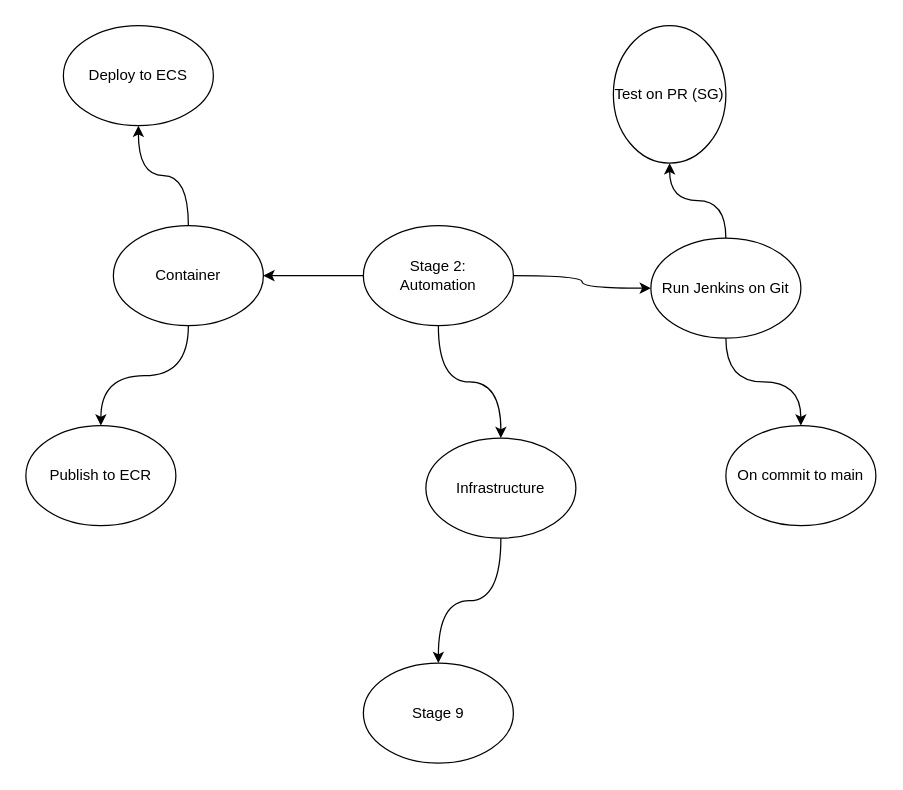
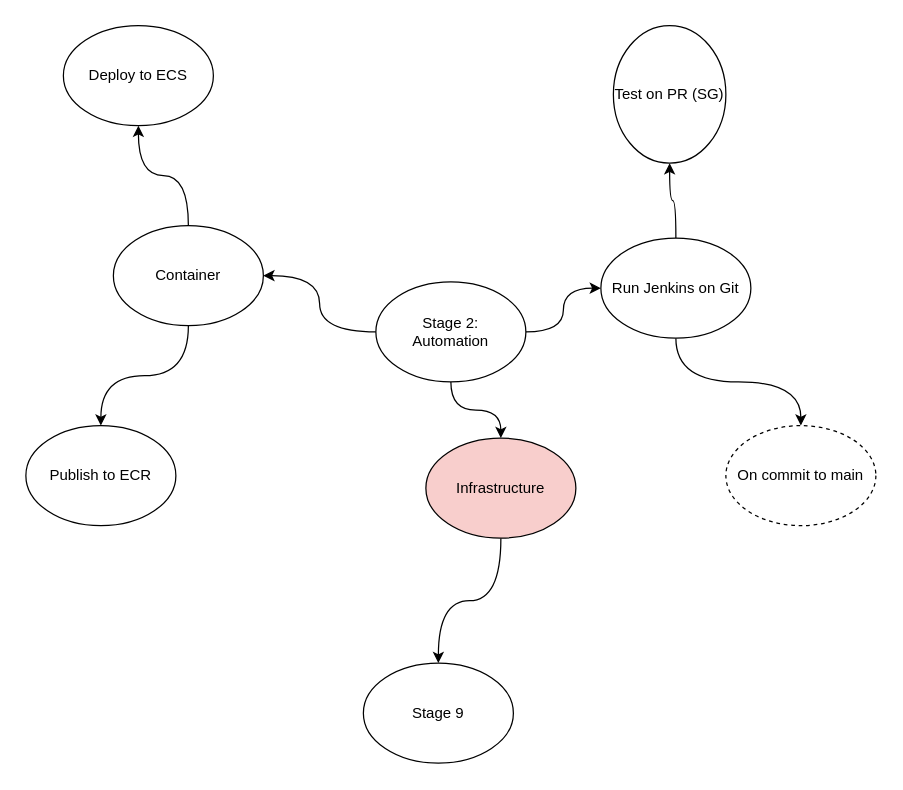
  <mxCell id="0" />
  <mxCell id="1" parent="0" />
  <mxCell id="2" value="" style="edgeStyle=orthogonalEdgeStyle;orthogonalLoop=1;jettySize=auto;html=1;curved=1;" edge="1" parent="1" source="5" target="8"><mxGeometry relative="1" as="geometry" /></mxCell>
  <mxCell id="3" value="" style="edgeStyle=orthogonalEdgeStyle;curved=1;orthogonalLoop=1;jettySize=auto;html=1;" edge="1" parent="1" source="5" target="13"><mxGeometry relative="1" as="geometry" /></mxCell>
  <mxCell id="4" value="" style="edgeStyle=orthogonalEdgeStyle;curved=1;orthogonalLoop=1;jettySize=auto;html=1;" edge="1" parent="1" source="5" target="16"><mxGeometry relative="1" as="geometry" /></mxCell>
- <mxCell id="5" value="Stage 2:&lt;br&gt;Automation" style="ellipse;whiteSpace=wrap;html=1;" vertex="1" parent="1"><mxGeometry x="290" y="180" width="120" height="80" as="geometry" /></mxCell>
+ <mxCell id="5" value="Stage 2:&lt;br&gt;Automation" style="ellipse;whiteSpace=wrap;html=1;" vertex="1" parent="1"><mxGeometry x="300" y="225" width="120" height="80" as="geometry" /></mxCell>
  <mxCell id="6" value="" style="edgeStyle=orthogonalEdgeStyle;orthogonalLoop=1;jettySize=auto;html=1;curved=1;" edge="1" parent="1" source="8" target="9"><mxGeometry relative="1" as="geometry" /></mxCell>
  <mxCell id="7" value="" style="edgeStyle=orthogonalEdgeStyle;orthogonalLoop=1;jettySize=auto;html=1;curved=1;" edge="1" parent="1" source="8" target="10"><mxGeometry relative="1" as="geometry" /></mxCell>
- <mxCell id="8" value="Run Jenkins on Git" style="ellipse;whiteSpace=wrap;html=1;" vertex="1" parent="1"><mxGeometry x="520" y="190" width="120" height="80" as="geometry" /></mxCell>
- <mxCell id="9" value="On commit to main" style="ellipse;whiteSpace=wrap;html=1;" vertex="1" parent="1"><mxGeometry x="580" y="340" width="120" height="80" as="geometry" /></mxCell>
+ <mxCell id="8" value="Run Jenkins on Git" style="ellipse;whiteSpace=wrap;html=1;" vertex="1" parent="1"><mxGeometry x="480" y="190" width="120" height="80" as="geometry" /></mxCell>
+ <mxCell id="9" value="On commit to main" style="ellipse;whiteSpace=wrap;html=1;dashed=1;" vertex="1" parent="1"><mxGeometry x="580" y="340" width="120" height="80" as="geometry" /></mxCell>
  <mxCell id="10" value="Test on PR (SG)" style="ellipse;whiteSpace=wrap;html=1;" vertex="1" parent="1"><mxGeometry x="490" y="20" width="90" height="110" as="geometry" /></mxCell>
  <mxCell id="11" value="" style="edgeStyle=orthogonalEdgeStyle;curved=1;orthogonalLoop=1;jettySize=auto;html=1;" edge="1" parent="1" source="13" target="14"><mxGeometry relative="1" as="geometry" /></mxCell>
  <mxCell id="12" value="" style="edgeStyle=orthogonalEdgeStyle;curved=1;orthogonalLoop=1;jettySize=auto;html=1;" edge="1" parent="1" source="13" target="17"><mxGeometry relative="1" as="geometry" /></mxCell>
  <mxCell id="13" value="Container" style="ellipse;whiteSpace=wrap;html=1;" vertex="1" parent="1"><mxGeometry x="90" y="180" width="120" height="80" as="geometry" /></mxCell>
  <mxCell id="14" value="Publish to ECR" style="ellipse;whiteSpace=wrap;html=1;" vertex="1" parent="1"><mxGeometry x="20" y="340" width="120" height="80" as="geometry" /></mxCell>
  <mxCell id="15" value="" style="edgeStyle=orthogonalEdgeStyle;curved=1;orthogonalLoop=1;jettySize=auto;html=1;" edge="1" parent="1" source="16" target="18"><mxGeometry relative="1" as="geometry" /></mxCell>
- <mxCell id="16" value="Infrastructure" style="ellipse;whiteSpace=wrap;html=1;" vertex="1" parent="1"><mxGeometry x="340" y="350" width="120" height="80" as="geometry" /></mxCell>
+ <mxCell id="16" value="Infrastructure" style="ellipse;whiteSpace=wrap;html=1;fillColor=#f8cecc;" vertex="1" parent="1"><mxGeometry x="340" y="350" width="120" height="80" as="geometry" /></mxCell>
  <mxCell id="17" value="Deploy to ECS" style="ellipse;whiteSpace=wrap;html=1;" vertex="1" parent="1"><mxGeometry x="50" y="20" width="120" height="80" as="geometry" /></mxCell>
  <mxCell id="18" value="Stage 9" style="ellipse;whiteSpace=wrap;html=1;" vertex="1" parent="1"><mxGeometry x="290" y="530" width="120" height="80" as="geometry" /></mxCell>
